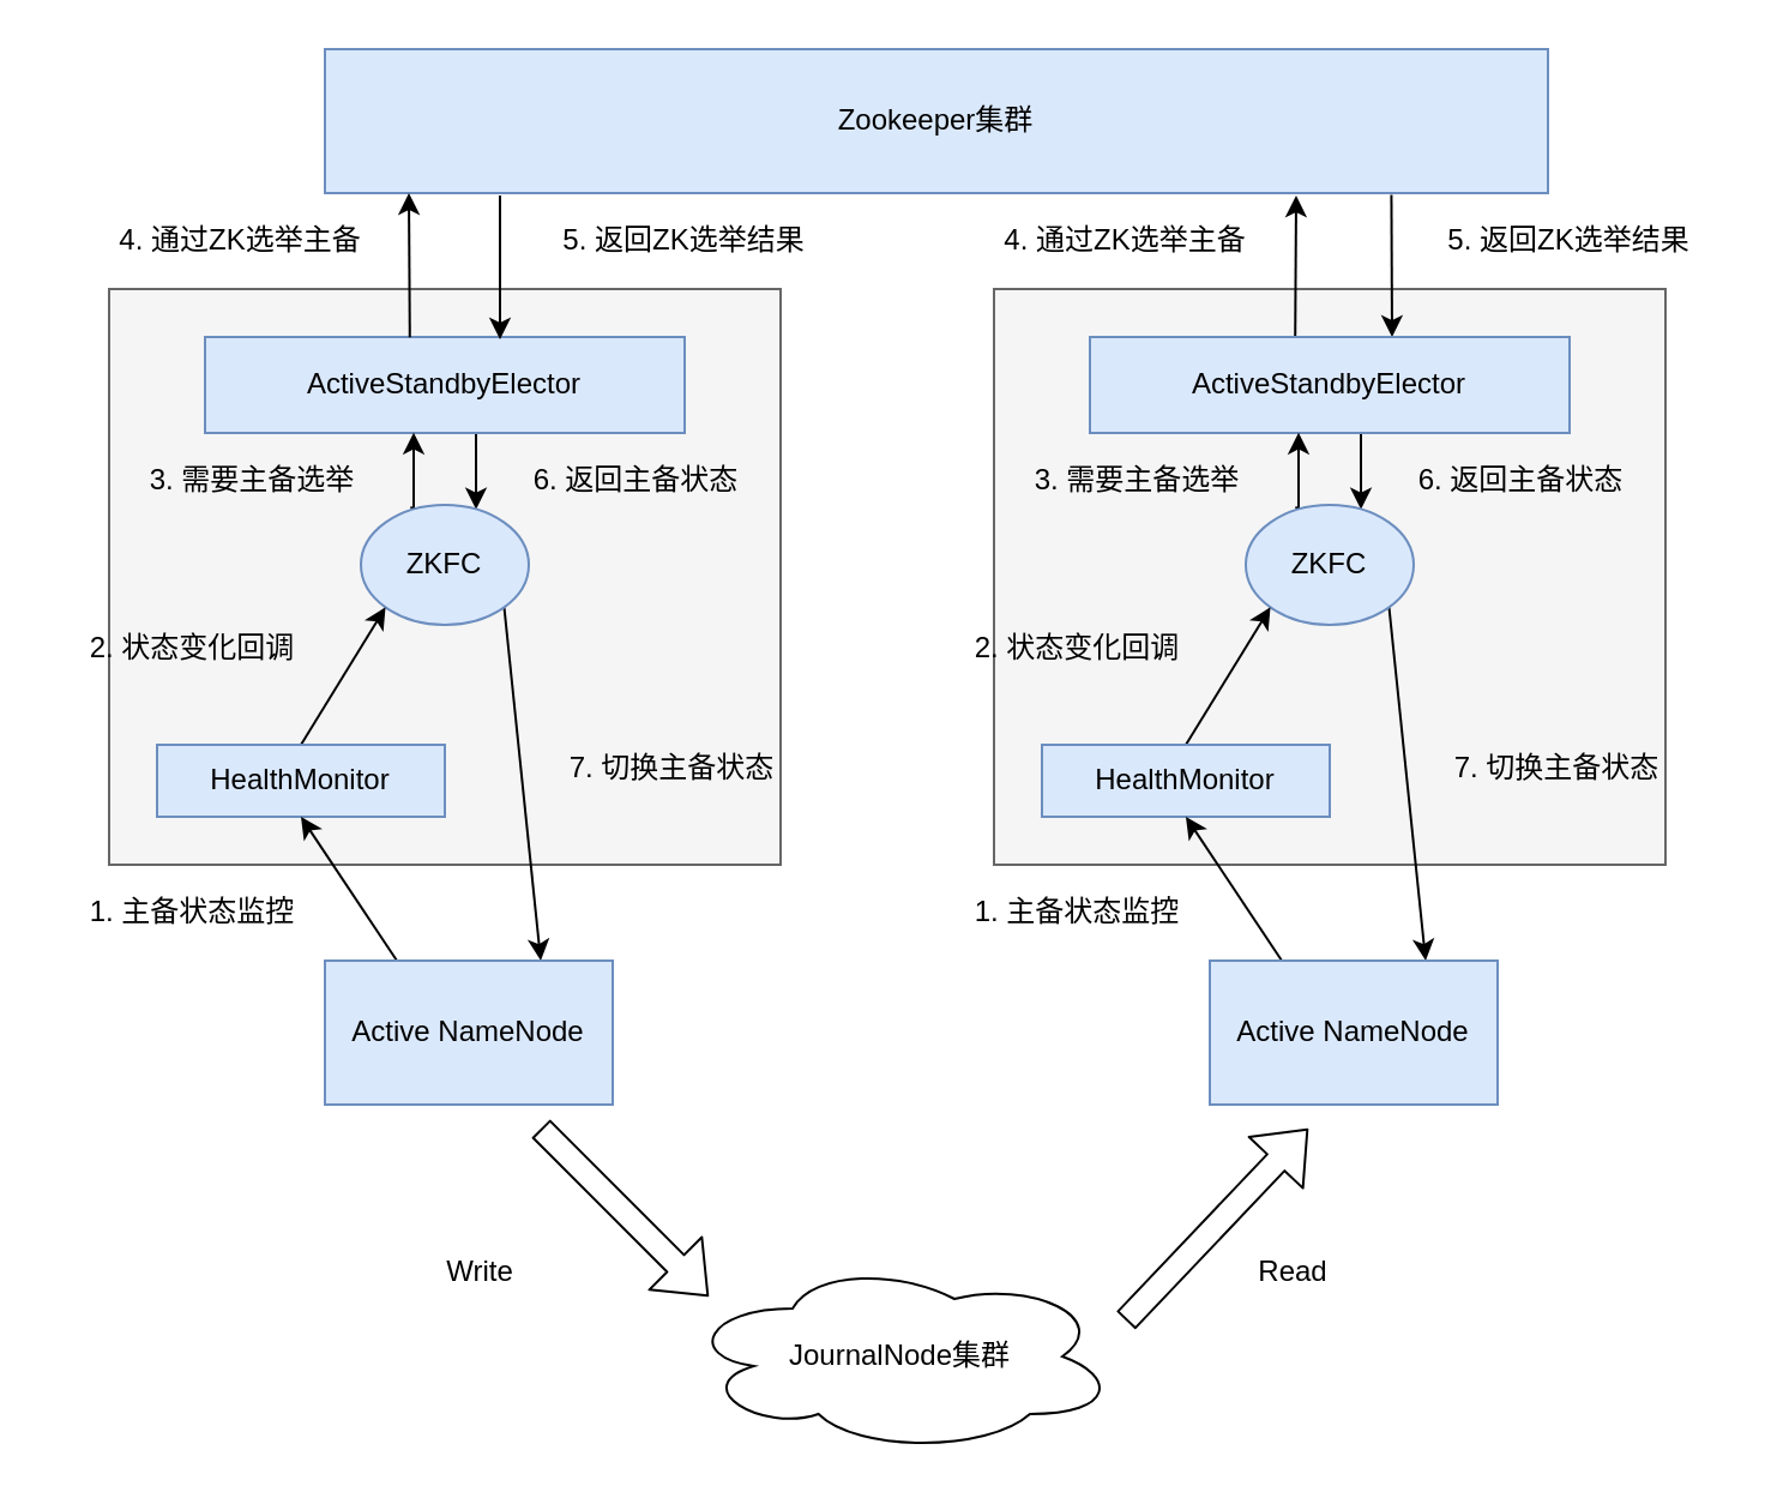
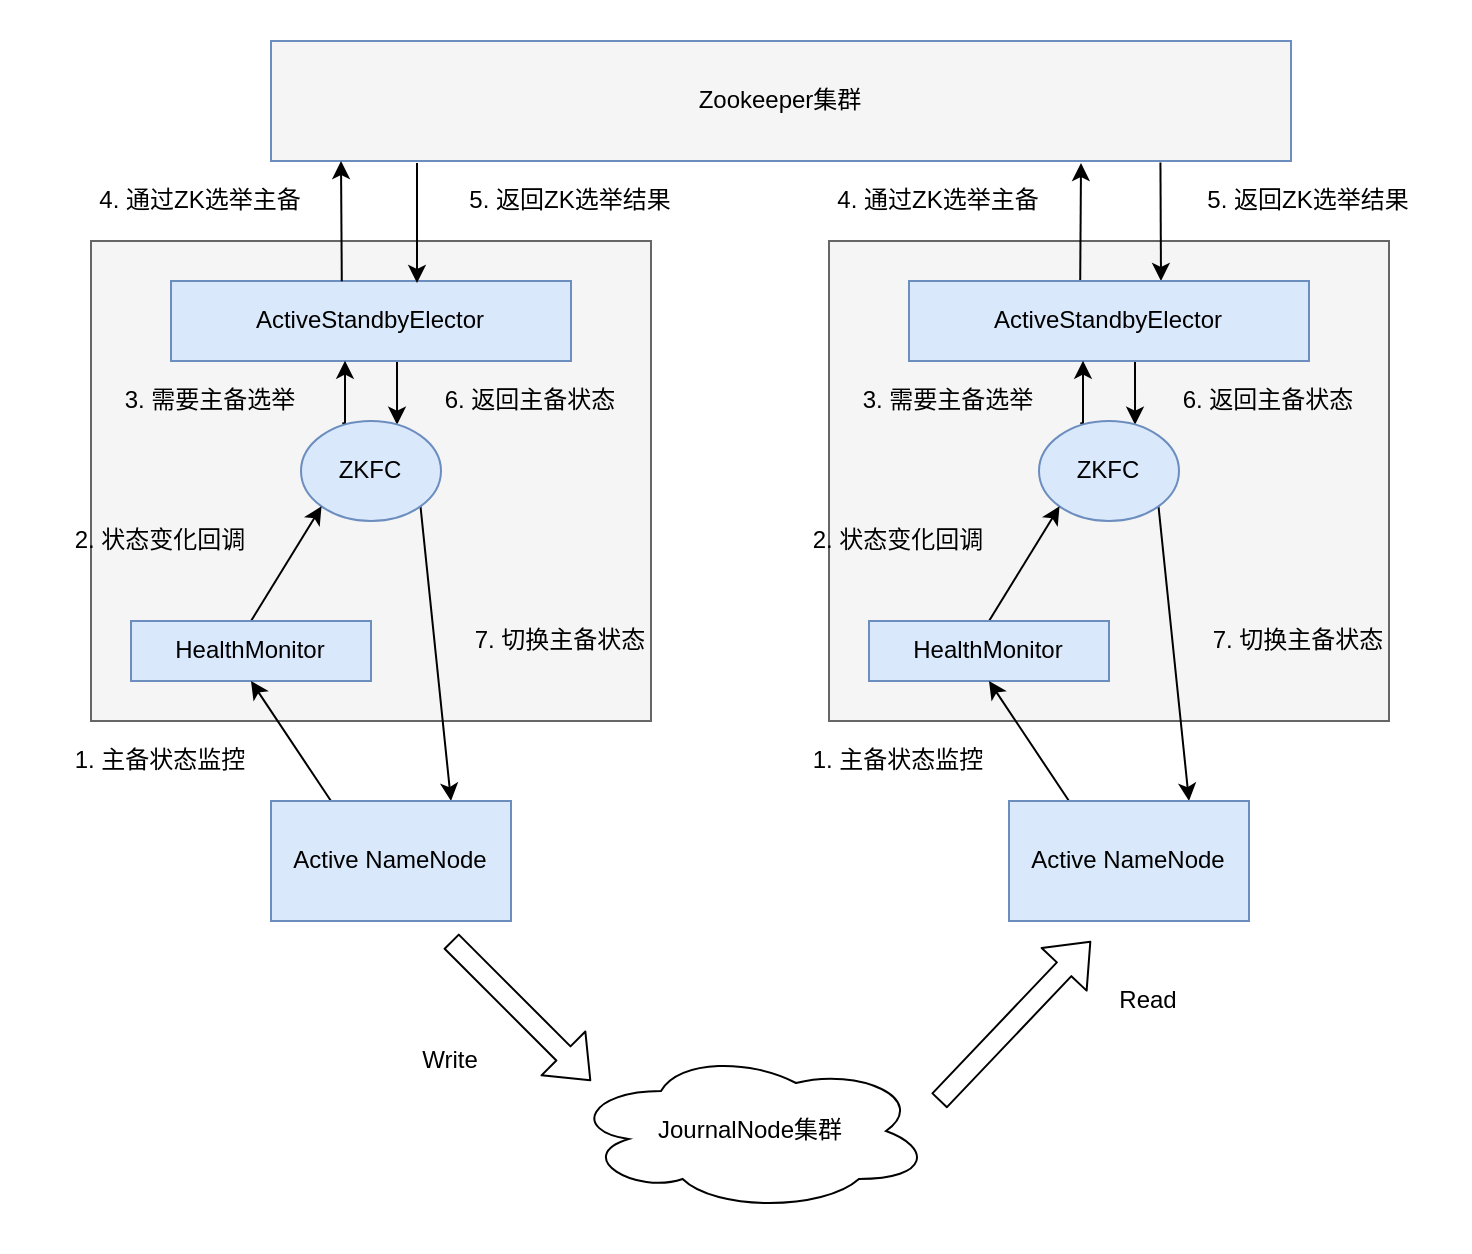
  <mxCell id="0" />
  <mxCell id="1" parent="0" />
  <mxCell id="2" value="" style="rounded=0;whiteSpace=wrap;html=1;fillColor=#f5f5f5;strokeColor=#666666;fontColor=#333333;" vertex="1" parent="1"><mxGeometry x="414" y="120" width="280" height="240" as="geometry" /></mxCell>
  <mxCell id="3" value="" style="rounded=0;whiteSpace=wrap;html=1;fillColor=#f5f5f5;strokeColor=#666666;fontColor=#333333;" vertex="1" parent="1"><mxGeometry x="45" y="120" width="280" height="240" as="geometry" /></mxCell>
  <mxCell id="4" style="edgeStyle=none;rounded=0;orthogonalLoop=1;jettySize=auto;html=1;exitX=0.872;exitY=1.013;exitDx=0;exitDy=0;exitPerimeter=0;" edge="1" parent="1" source="5"><mxGeometry relative="1" as="geometry"><mxPoint x="580" y="140" as="targetPoint" /></mxGeometry></mxCell>
- <mxCell id="5" value="Zookeeper集群" style="rounded=0;whiteSpace=wrap;html=1;fillColor=#dae8fc;strokeColor=#6c8ebf;" vertex="1" parent="1"><mxGeometry x="135" y="20" width="510" height="60" as="geometry" /></mxCell>
+ <mxCell id="5" value="Zookeeper集群" style="rounded=0;whiteSpace=wrap;html=1;fillColor=#f5f5f5;strokeColor=#6c8ebf;" vertex="1" parent="1"><mxGeometry x="135" y="20" width="510" height="60" as="geometry" /></mxCell>
  <mxCell id="6" style="edgeStyle=orthogonalEdgeStyle;rounded=0;orthogonalLoop=1;jettySize=auto;html=1;exitX=0.5;exitY=1;exitDx=0;exitDy=0;entryX=0.686;entryY=0.037;entryDx=0;entryDy=0;entryPerimeter=0;" edge="1" parent="1" source="7" target="12"><mxGeometry relative="1" as="geometry" /></mxCell>
  <mxCell id="7" value="ActiveStandbyElector" style="rounded=0;whiteSpace=wrap;html=1;fillColor=#dae8fc;strokeColor=#6c8ebf;" vertex="1" parent="1"><mxGeometry x="85" y="140" width="200" height="40" as="geometry" /></mxCell>
  <mxCell id="8" value="" style="endArrow=classic;html=1;" edge="1" parent="1"><mxGeometry width="50" height="50" relative="1" as="geometry"><mxPoint x="208" y="81" as="sourcePoint" /><mxPoint x="208" y="141" as="targetPoint" /></mxGeometry></mxCell>
  <mxCell id="9" value="" style="endArrow=classic;html=1;exitX=0.427;exitY=0.002;exitDx=0;exitDy=0;exitPerimeter=0;" edge="1" parent="1" source="7"><mxGeometry width="50" height="50" relative="1" as="geometry"><mxPoint x="365" y="280" as="sourcePoint" /><mxPoint x="170" y="80" as="targetPoint" /></mxGeometry></mxCell>
  <mxCell id="10" style="edgeStyle=orthogonalEdgeStyle;rounded=0;orthogonalLoop=1;jettySize=auto;html=1;exitX=0.295;exitY=0.023;exitDx=0;exitDy=0;entryX=0.435;entryY=0.996;entryDx=0;entryDy=0;entryPerimeter=0;exitPerimeter=0;" edge="1" parent="1" source="12" target="7"><mxGeometry relative="1" as="geometry" /></mxCell>
  <mxCell id="11" style="edgeStyle=none;rounded=0;orthogonalLoop=1;jettySize=auto;html=1;exitX=1;exitY=1;exitDx=0;exitDy=0;entryX=0.75;entryY=0;entryDx=0;entryDy=0;" edge="1" parent="1" source="12" target="16"><mxGeometry relative="1" as="geometry" /></mxCell>
  <mxCell id="12" value="ZKFC" style="ellipse;whiteSpace=wrap;html=1;fillColor=#dae8fc;strokeColor=#6c8ebf;" vertex="1" parent="1"><mxGeometry x="150" y="210" width="70" height="50" as="geometry" /></mxCell>
  <mxCell id="13" style="rounded=0;orthogonalLoop=1;jettySize=auto;html=1;exitX=0.5;exitY=0;exitDx=0;exitDy=0;entryX=0;entryY=1;entryDx=0;entryDy=0;" edge="1" parent="1" source="14" target="12"><mxGeometry relative="1" as="geometry" /></mxCell>
  <mxCell id="14" value="HealthMonitor" style="rounded=0;whiteSpace=wrap;html=1;fillColor=#dae8fc;strokeColor=#6c8ebf;" vertex="1" parent="1"><mxGeometry x="65" y="310" width="120" height="30" as="geometry" /></mxCell>
  <mxCell id="15" style="edgeStyle=none;rounded=0;orthogonalLoop=1;jettySize=auto;html=1;exitX=0.25;exitY=0;exitDx=0;exitDy=0;entryX=0.5;entryY=1;entryDx=0;entryDy=0;" edge="1" parent="1" source="16" target="14"><mxGeometry relative="1" as="geometry" /></mxCell>
  <mxCell id="16" value="Active NameNode" style="rounded=0;whiteSpace=wrap;html=1;fillColor=#dae8fc;strokeColor=#6c8ebf;" vertex="1" parent="1"><mxGeometry x="135" y="400" width="120" height="60" as="geometry" /></mxCell>
  <mxCell id="17" value="4. 通过ZK选举主备" style="text;html=1;strokeColor=none;fillColor=none;align=center;verticalAlign=middle;whiteSpace=wrap;rounded=0;" vertex="1" parent="1"><mxGeometry x="35" y="90" width="130" height="20" as="geometry" /></mxCell>
  <mxCell id="18" value="5. 返回ZK选举结果" style="text;html=1;strokeColor=none;fillColor=none;align=center;verticalAlign=middle;whiteSpace=wrap;rounded=0;" vertex="1" parent="1"><mxGeometry x="225" y="90" width="120" height="20" as="geometry" /></mxCell>
  <mxCell id="19" value="3. 需要主备选举" style="text;html=1;strokeColor=none;fillColor=none;align=center;verticalAlign=middle;whiteSpace=wrap;rounded=0;" vertex="1" parent="1"><mxGeometry x="45" y="190" width="120" height="20" as="geometry" /></mxCell>
  <mxCell id="20" value="6. 返回主备状态" style="text;html=1;strokeColor=none;fillColor=none;align=center;verticalAlign=middle;whiteSpace=wrap;rounded=0;" vertex="1" parent="1"><mxGeometry x="205" y="190" width="120" height="20" as="geometry" /></mxCell>
  <mxCell id="21" value="2. 状态变化回调" style="text;html=1;strokeColor=none;fillColor=none;align=center;verticalAlign=middle;whiteSpace=wrap;rounded=0;" vertex="1" parent="1"><mxGeometry x="25" y="260" width="110" height="20" as="geometry" /></mxCell>
  <mxCell id="22" value="1. 主备状态监控" style="text;html=1;strokeColor=none;fillColor=none;align=center;verticalAlign=middle;whiteSpace=wrap;rounded=0;" vertex="1" parent="1"><mxGeometry x="20" y="370" width="120" height="20" as="geometry" /></mxCell>
  <mxCell id="23" value="7. 切换主备状态" style="text;html=1;strokeColor=none;fillColor=none;align=center;verticalAlign=middle;whiteSpace=wrap;rounded=0;" vertex="1" parent="1"><mxGeometry x="225" y="310" width="110" height="20" as="geometry" /></mxCell>
  <mxCell id="24" style="edgeStyle=orthogonalEdgeStyle;rounded=0;orthogonalLoop=1;jettySize=auto;html=1;exitX=0.5;exitY=1;exitDx=0;exitDy=0;entryX=0.686;entryY=0.037;entryDx=0;entryDy=0;entryPerimeter=0;" edge="1" parent="1" source="26" target="29"><mxGeometry relative="1" as="geometry" /></mxCell>
  <mxCell id="25" style="edgeStyle=none;rounded=0;orthogonalLoop=1;jettySize=auto;html=1;exitX=0.428;exitY=0.009;exitDx=0;exitDy=0;exitPerimeter=0;" edge="1" parent="1" source="26"><mxGeometry relative="1" as="geometry"><mxPoint x="540" y="81" as="targetPoint" /></mxGeometry></mxCell>
  <mxCell id="26" value="ActiveStandbyElector" style="rounded=0;whiteSpace=wrap;html=1;fillColor=#dae8fc;strokeColor=#6c8ebf;" vertex="1" parent="1"><mxGeometry x="454" y="140" width="200" height="40" as="geometry" /></mxCell>
  <mxCell id="27" style="edgeStyle=orthogonalEdgeStyle;rounded=0;orthogonalLoop=1;jettySize=auto;html=1;exitX=0.295;exitY=0.023;exitDx=0;exitDy=0;entryX=0.435;entryY=0.996;entryDx=0;entryDy=0;entryPerimeter=0;exitPerimeter=0;" edge="1" parent="1" source="29" target="26"><mxGeometry relative="1" as="geometry" /></mxCell>
  <mxCell id="28" style="edgeStyle=none;rounded=0;orthogonalLoop=1;jettySize=auto;html=1;exitX=1;exitY=1;exitDx=0;exitDy=0;entryX=0.75;entryY=0;entryDx=0;entryDy=0;" edge="1" parent="1" source="29" target="33"><mxGeometry relative="1" as="geometry" /></mxCell>
  <mxCell id="29" value="ZKFC" style="ellipse;whiteSpace=wrap;html=1;fillColor=#dae8fc;strokeColor=#6c8ebf;" vertex="1" parent="1"><mxGeometry x="519" y="210" width="70" height="50" as="geometry" /></mxCell>
  <mxCell id="30" style="rounded=0;orthogonalLoop=1;jettySize=auto;html=1;exitX=0.5;exitY=0;exitDx=0;exitDy=0;entryX=0;entryY=1;entryDx=0;entryDy=0;" edge="1" parent="1" source="31" target="29"><mxGeometry relative="1" as="geometry" /></mxCell>
  <mxCell id="31" value="HealthMonitor" style="rounded=0;whiteSpace=wrap;html=1;fillColor=#dae8fc;strokeColor=#6c8ebf;" vertex="1" parent="1"><mxGeometry x="434" y="310" width="120" height="30" as="geometry" /></mxCell>
  <mxCell id="32" style="edgeStyle=none;rounded=0;orthogonalLoop=1;jettySize=auto;html=1;exitX=0.25;exitY=0;exitDx=0;exitDy=0;entryX=0.5;entryY=1;entryDx=0;entryDy=0;" edge="1" parent="1" source="33" target="31"><mxGeometry relative="1" as="geometry" /></mxCell>
  <mxCell id="33" value="Active NameNode" style="rounded=0;whiteSpace=wrap;html=1;fillColor=#dae8fc;strokeColor=#6c8ebf;" vertex="1" parent="1"><mxGeometry x="504" y="400" width="120" height="60" as="geometry" /></mxCell>
  <mxCell id="34" value="4. 通过ZK选举主备" style="text;html=1;strokeColor=none;fillColor=none;align=center;verticalAlign=middle;whiteSpace=wrap;rounded=0;" vertex="1" parent="1"><mxGeometry x="404" y="90" width="130" height="20" as="geometry" /></mxCell>
  <mxCell id="35" value="5. 返回ZK选举结果" style="text;html=1;strokeColor=none;fillColor=none;align=center;verticalAlign=middle;whiteSpace=wrap;rounded=0;" vertex="1" parent="1"><mxGeometry x="594" y="90" width="120" height="20" as="geometry" /></mxCell>
  <mxCell id="36" value="3. 需要主备选举" style="text;html=1;strokeColor=none;fillColor=none;align=center;verticalAlign=middle;whiteSpace=wrap;rounded=0;" vertex="1" parent="1"><mxGeometry x="414" y="190" width="120" height="20" as="geometry" /></mxCell>
  <mxCell id="37" value="6. 返回主备状态" style="text;html=1;strokeColor=none;fillColor=none;align=center;verticalAlign=middle;whiteSpace=wrap;rounded=0;" vertex="1" parent="1"><mxGeometry x="574" y="190" width="120" height="20" as="geometry" /></mxCell>
  <mxCell id="38" value="2. 状态变化回调" style="text;html=1;strokeColor=none;fillColor=none;align=center;verticalAlign=middle;whiteSpace=wrap;rounded=0;" vertex="1" parent="1"><mxGeometry x="394" y="260" width="110" height="20" as="geometry" /></mxCell>
  <mxCell id="39" value="1. 主备状态监控" style="text;html=1;strokeColor=none;fillColor=none;align=center;verticalAlign=middle;whiteSpace=wrap;rounded=0;" vertex="1" parent="1"><mxGeometry x="389" y="370" width="120" height="20" as="geometry" /></mxCell>
  <mxCell id="40" value="7. 切换主备状态" style="text;html=1;strokeColor=none;fillColor=none;align=center;verticalAlign=middle;whiteSpace=wrap;rounded=0;" vertex="1" parent="1"><mxGeometry x="594" y="310" width="110" height="20" as="geometry" /></mxCell>
  <mxCell id="41" value="JournalNode集群" style="ellipse;shape=cloud;whiteSpace=wrap;html=1;" vertex="1" parent="1"><mxGeometry x="285" y="525" width="180" height="80" as="geometry" /></mxCell>
  <mxCell id="42" value="" style="shape=flexArrow;endArrow=classic;html=1;" edge="1" parent="1"><mxGeometry width="50" height="50" relative="1" as="geometry"><mxPoint x="225" y="470" as="sourcePoint" /><mxPoint x="295" y="540" as="targetPoint" /></mxGeometry></mxCell>
  <mxCell id="43" value="" style="shape=flexArrow;endArrow=classic;html=1;" edge="1" parent="1"><mxGeometry width="50" height="50" relative="1" as="geometry"><mxPoint x="469" y="550" as="sourcePoint" /><mxPoint x="545" y="470" as="targetPoint" /></mxGeometry></mxCell>
- <mxCell id="44" value="Write" style="text;html=1;strokeColor=none;fillColor=none;align=center;verticalAlign=middle;whiteSpace=wrap;rounded=0;" vertex="1" parent="1"><mxGeometry x="180" y="520" width="40" height="20" as="geometry" /></mxCell>
- <mxCell id="45" value="Read" style="text;html=1;strokeColor=none;fillColor=none;align=center;verticalAlign=middle;whiteSpace=wrap;rounded=0;" vertex="1" parent="1"><mxGeometry x="519" y="520" width="40" height="20" as="geometry" /></mxCell>
+ <mxCell id="44" value="Write" style="text;html=1;strokeColor=none;fillColor=none;align=center;verticalAlign=middle;whiteSpace=wrap;rounded=0;" vertex="1" parent="1"><mxGeometry x="205" y="520" width="40" height="20" as="geometry" /></mxCell>
+ <mxCell id="45" value="Read" style="text;html=1;strokeColor=none;fillColor=none;align=center;verticalAlign=middle;whiteSpace=wrap;rounded=0;" vertex="1" parent="1"><mxGeometry x="554" y="490" width="40" height="20" as="geometry" /></mxCell>
